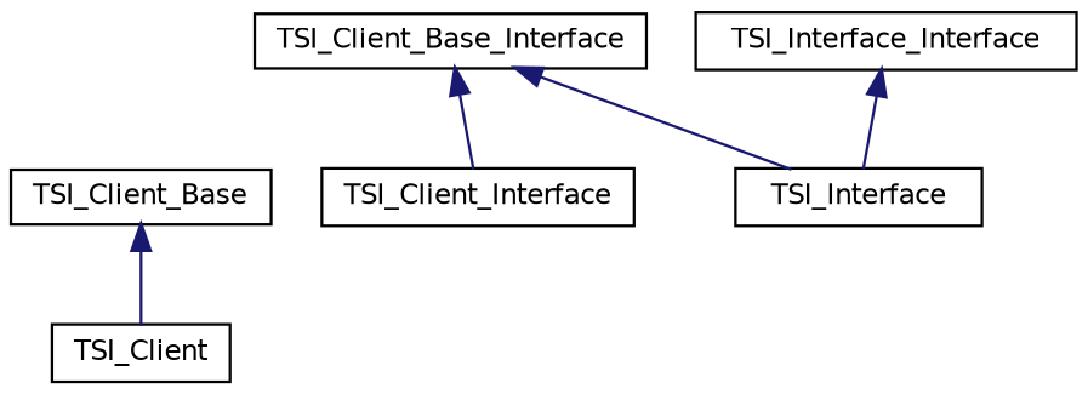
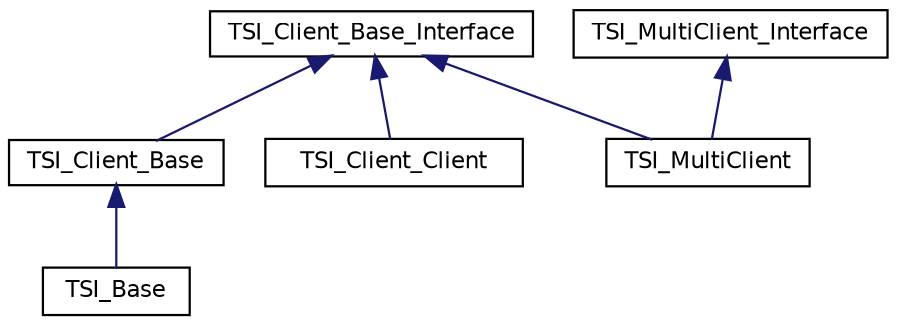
  digraph {
    rankdir=TB
    node [color=black fillcolor=white fontname=Helvetica fontsize=10 shape=record style=filled]
    edge [color=midnightblue dir=back fontname=Helvetica fontsize=10 labelfontname=Helvetica labelfontsize=10 style=solid]
    n1 [height=0.2 label=TSI_Client_Base_Interface width=0.4]
    n2 [height=0.2 label=TSI_Client_Base width=0.4]
-   n3 [height=0.2 label=TSI_Client_Interface width=0.4]
-   n4 [height=0.2 label=TSI_Interface width=0.4]
-   n5 [height=0.2 label=TSI_Client width=0.4]
-   n6 [height=0.2 label=TSI_Interface_Interface width=0.4]
+   n3 [height=0.2 label=TSI_Client_Client width=0.4]
+   n4 [height=0.2 label=TSI_MultiClient width=0.4]
+   n5 [height=0.2 label=TSI_Base width=0.4]
+   n6 [height=0.2 label=TSI_MultiClient_Interface width=0.4]
+   n1 -> n2
    n1 -> n3
    n1 -> n4
    n2 -> n5
    n6 -> n4
  }
